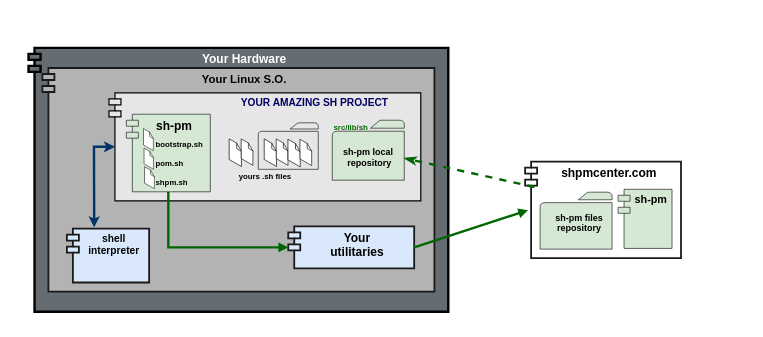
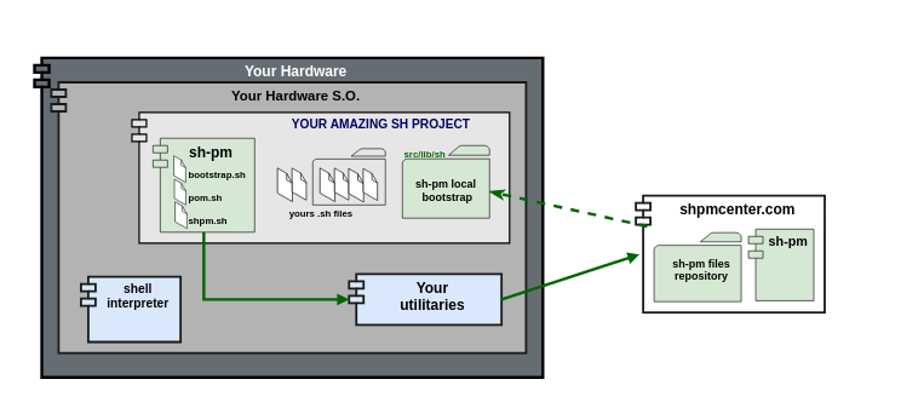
  <mxCell id="0" />
  <mxCell id="1" parent="0" />
  <mxCell id="2" value="" style="rounded=0;whiteSpace=wrap;html=1;fillColor=none;strokeColor=none;" parent="1" vertex="1"><mxGeometry x="20" y="20" width="1230" height="520" as="geometry" /></mxCell>
  <mxCell id="3" value="" style="group" parent="1" vertex="1" connectable="0"><mxGeometry x="890" y="294.33" width="350" height="170.0" as="geometry" /></mxCell>
  <mxCell id="4" value="" style="group" vertex="1" connectable="0" parent="3"><mxGeometry x="-120" y="-140" width="470" height="310.0" as="geometry" /></mxCell>
  <mxCell id="5" value="" style="ellipse;fillColor=#ffffff;rounded=0;fontSize=18;strokeColor=none;" vertex="1" parent="4"><mxGeometry y="155" width="148.421" height="155" as="geometry" /></mxCell>
  <mxCell id="6" value="" style="ellipse;fillColor=#ffffff;rounded=0;fontSize=18;strokeColor=none;" vertex="1" parent="4"><mxGeometry x="49.474" y="77.5" width="123.684" height="139.5" as="geometry" /></mxCell>
  <mxCell id="7" value="" style="ellipse;fillColor=#ffffff;rounded=0;fontSize=18;strokeColor=none;" vertex="1" parent="4"><mxGeometry x="296.842" y="124.0" width="173.158" height="186" as="geometry" /></mxCell>
  <mxCell id="8" value="" style="ellipse;fillColor=#ffffff;rounded=0;fontSize=18;strokeColor=none;" vertex="1" parent="4"><mxGeometry x="247.368" y="31.0" width="148.421" height="186" as="geometry" /></mxCell>
  <mxCell id="9" value="" style="ellipse;fillColor=#ffffff;rounded=0;fontSize=18;strokeColor=none;" vertex="1" parent="4"><mxGeometry x="222.632" width="98.947" height="186" as="geometry" /></mxCell>
  <mxCell id="10" value="" style="ellipse;fillColor=#ffffff;rounded=0;fontSize=18;strokeColor=none;" vertex="1" parent="4"><mxGeometry x="123.68" width="126.32" height="190" as="geometry" /></mxCell>
  <mxCell id="11" value="" style="verticalLabelPosition=bottom;verticalAlign=top;html=1;shape=mxgraph.basic.rect;fillColor2=none;strokeWidth=1;size=20;indent=5;rounded=0;fillColor=#ffffff;fontSize=18;strokeColor=none;" vertex="1" parent="4"><mxGeometry x="74.211" y="155" width="321.579" height="155" as="geometry" /></mxCell>
  <mxCell id="12" value="shpmcenter.com" style="shape=module;align=left;spacingLeft=20;align=center;verticalAlign=top;fontStyle=1;fontSize=20;strokeWidth=3;strokeColor=#1A1A1A;fillColor=none;" parent="4" vertex="1"><mxGeometry x="105" y="114.815" width="260" height="160.741" as="geometry" /></mxCell>
  <mxCell id="13" value="" style="pointerEvents=1;shadow=0;dashed=0;html=1;labelPosition=center;verticalLabelPosition=bottom;verticalAlign=top;outlineConnect=0;align=center;shape=mxgraph.office.concepts.folder;fontColor=#ffffff;fillColor=#D5E8D4;" parent="4" vertex="1"><mxGeometry x="130" y="165.67" width="120" height="95" as="geometry" /></mxCell>
  <mxCell id="14" value="&lt;b style=&quot;font-size: 15px&quot;&gt;&lt;font style=&quot;font-size: 15px&quot;&gt;sh-pm files&lt;br&gt;repository&lt;/font&gt;&lt;/b&gt;" style="text;html=1;align=center;verticalAlign=middle;resizable=0;points=[];autosize=1;" parent="4" vertex="1"><mxGeometry x="140" y="202" width="110" height="30" as="geometry" /></mxCell>
  <mxCell id="15" value="" style="group" vertex="1" connectable="0" parent="4"><mxGeometry x="260" y="134" width="110" height="140" as="geometry" /></mxCell>
  <mxCell id="16" value="sh-pm" style="shape=module;align=left;spacingLeft=20;align=center;verticalAlign=top;fontStyle=1;fontSize=18;fillColor=#d5e8d4;" vertex="1" parent="15"><mxGeometry y="26.838" width="90" height="98.616" as="geometry" /></mxCell>
  <mxCell id="17" value="Your Hardware" style="shape=module;align=left;spacingLeft=20;align=center;verticalAlign=top;fontStyle=1;fontSize=20;strokeWidth=4;fillColor=#656D73;fontColor=#FFFFFF;" parent="1" vertex="1"><mxGeometry x="46.88" y="79.33" width="700" height="440" as="geometry" /></mxCell>
- <mxCell id="18" value="Your Linux S.O." style="shape=module;align=left;spacingLeft=20;align=center;verticalAlign=top;fontStyle=1;fontSize=19;fillColor=#B3B3B3;strokeColor=#1A1A1A;strokeWidth=3;" parent="1" vertex="1"><mxGeometry x="70.01" y="112.92" width="653.75" height="372.83" as="geometry" /></mxCell>
+ <mxCell id="18" value="Your Hardware S.O." style="shape=module;align=left;spacingLeft=20;align=center;verticalAlign=top;fontStyle=1;fontSize=19;fillColor=#B3B3B3;strokeColor=#1A1A1A;strokeWidth=3;" parent="1" vertex="1"><mxGeometry x="70.01" y="112.92" width="653.75" height="372.83" as="geometry" /></mxCell>
  <mxCell id="19" value="shell &#10;interpreter" style="shape=module;align=left;spacingLeft=20;align=center;verticalAlign=top;fontStyle=1;fontSize=17;fillColor=#dae8fc;strokeWidth=3;strokeColor=#1A1A1A;" parent="1" vertex="1"><mxGeometry x="110.85" y="380.65" width="137.15" height="90" as="geometry" /></mxCell>
  <mxCell id="20" value="Your &#10;utilitaries" style="shape=module;align=left;spacingLeft=20;align=center;verticalAlign=top;fontStyle=1;fontSize=20;fillColor=#dae8fc;strokeWidth=3;strokeColor=#1A1A1A;" parent="1" vertex="1"><mxGeometry x="480" y="376.97" width="210" height="70" as="geometry" /></mxCell>
  <mxCell id="21" value="                               YOUR AMAZING SH PROJECT&#10;" style="shape=module;align=left;spacingLeft=20;align=center;verticalAlign=top;fontStyle=1;fontSize=17;strokeWidth=2;fillColor=#E6E6E6;fontColor=#000066;" parent="1" vertex="1"><mxGeometry x="181" y="154.33" width="520" height="180" as="geometry" /></mxCell>
- <mxCell id="22" value="" style="endArrow=classic;startArrow=classic;html=1;strokeWidth=4;exitX=0.332;exitY=-0.022;exitDx=0;exitDy=0;rounded=0;entryX=0;entryY=0.5;entryDx=10;entryDy=0;entryPerimeter=0;exitPerimeter=0;strokeColor=#003366;" parent="1" source="19" target="21" edge="1"><mxGeometry width="50" height="50" relative="1" as="geometry"><mxPoint x="289.57" y="364.33" as="sourcePoint" /><mxPoint x="240" y="229.33" as="targetPoint" /><Array as="points"><mxPoint x="156" y="244.33" /></Array></mxGeometry></mxCell>
  <mxCell id="23" value="" style="html=1;verticalAlign=bottom;endArrow=block;fontSize=20;exitX=0.5;exitY=1;exitDx=0;exitDy=0;fillColor=#e51400;strokeWidth=4;rounded=0;strokeColor=#006600;" parent="1" source="45" target="20" edge="1"><mxGeometry width="80" relative="1" as="geometry"><mxPoint x="520" y="237.33" as="sourcePoint" /><mxPoint x="470" y="395.813" as="targetPoint" /><Array as="points"><mxPoint x="280" y="412" /></Array></mxGeometry></mxCell>
  <mxCell id="24" value="" style="group" vertex="1" connectable="0" parent="1"><mxGeometry x="382" y="231.41" width="39.088" height="45.85" as="geometry" /></mxCell>
  <mxCell id="25" value="" style="verticalLabelPosition=bottom;html=1;verticalAlign=top;strokeWidth=1;align=left;outlineConnect=0;dashed=0;outlineConnect=0;shape=mxgraph.aws3d.file;aspect=fixed;strokeColor=#292929;" parent="24" vertex="1"><mxGeometry y="2.842e-14" width="20" height="45.85" as="geometry" /></mxCell>
  <mxCell id="26" value="" style="verticalLabelPosition=bottom;html=1;verticalAlign=top;strokeWidth=1;align=center;outlineConnect=0;dashed=0;outlineConnect=0;shape=mxgraph.aws3d.file;aspect=fixed;strokeColor=#292929;" parent="24" vertex="1"><mxGeometry x="20.002" width="19.086" height="43.75" as="geometry" /></mxCell>
  <mxCell id="27" value="&lt;p style=&quot;line-height: 80%&quot;&gt;&lt;/p&gt;&lt;div style=&quot;text-align: left ; font-size: 13px&quot;&gt;&lt;b&gt;yours .sh files&lt;/b&gt;&lt;/div&gt;&lt;p&gt;&lt;/p&gt;" style="text;html=1;align=center;verticalAlign=middle;resizable=0;points=[];autosize=1;" vertex="1" parent="1"><mxGeometry x="390.998" y="274.332" width="100" height="40" as="geometry" /></mxCell>
  <mxCell id="28" value="" style="html=1;verticalAlign=bottom;endArrow=block;fontSize=20;exitX=1;exitY=0.5;exitDx=0;exitDy=0;fillColor=#e51400;strokeWidth=4;strokeColor=#006600;" parent="1" source="20" edge="1"><mxGeometry width="80" relative="1" as="geometry"><mxPoint x="722.12" y="416.69" as="sourcePoint" /><mxPoint x="880" y="350" as="targetPoint" /></mxGeometry></mxCell>
  <mxCell id="29" value="" style="html=1;verticalAlign=bottom;endArrow=classicThin;dashed=1;endSize=8;fontSize=20;exitX=0.06;exitY=0.263;exitDx=0;exitDy=0;exitPerimeter=0;fillColor=#e51400;strokeWidth=4;endFill=1;rounded=0;strokeColor=#006600;" parent="1" source="12" target="31" edge="1"><mxGeometry relative="1" as="geometry"><mxPoint x="810" y="204.33" as="sourcePoint" /><mxPoint x="530" y="102.33" as="targetPoint" /><Array as="points" /></mxGeometry></mxCell>
  <mxCell id="30" value="" style="group" vertex="1" connectable="0" parent="1"><mxGeometry x="530" y="200" width="143.46" height="130" as="geometry" /></mxCell>
  <mxCell id="31" value="" style="pointerEvents=1;shadow=0;dashed=0;html=1;labelPosition=center;verticalLabelPosition=bottom;verticalAlign=top;outlineConnect=0;align=center;shape=mxgraph.office.concepts.folder;fontColor=#ffffff;fillColor=#D5E8D4;" parent="30" vertex="1"><mxGeometry x="23.46" width="120" height="100" as="geometry" /></mxCell>
  <mxCell id="32" value="&lt;p style=&quot;line-height: 80%&quot;&gt;&lt;/p&gt;&lt;div style=&quot;text-align: left ; font-size: 13px&quot;&gt;&lt;b&gt;&lt;font color=&quot;#006600&quot;&gt;src/lib/sh&lt;/font&gt;&lt;/b&gt;&lt;/div&gt;&lt;p&gt;&lt;/p&gt;" style="text;html=1;align=center;verticalAlign=middle;resizable=0;points=[];autosize=1;" vertex="1" parent="30"><mxGeometry x="18.748" y="-9.284" width="70" height="40" as="geometry" /></mxCell>
  <mxCell id="33" value="" style="group" vertex="1" connectable="0" parent="30"><mxGeometry y="29.783" width="107.5" height="84.763" as="geometry" /></mxCell>
- <mxCell id="34" value="&lt;b style=&quot;font-size: 15px&quot;&gt;&lt;font style=&quot;font-size: 15px&quot;&gt;sh-pm local&amp;nbsp;&lt;br&gt;repository&lt;/font&gt;&lt;/b&gt;" style="text;html=1;align=center;verticalAlign=middle;resizable=0;points=[];autosize=1;" parent="33" vertex="1"><mxGeometry x="34.998" y="16.369" width="100" height="30" as="geometry" /></mxCell>
+ <mxCell id="34" value="&lt;b style=&quot;font-size: 15px&quot;&gt;&lt;font style=&quot;font-size: 15px&quot;&gt;sh-pm local&amp;nbsp;&lt;br&gt;bootstrap&lt;/font&gt;&lt;/b&gt;" style="text;html=1;align=center;verticalAlign=middle;resizable=0;points=[];autosize=1;" parent="33" vertex="1"><mxGeometry x="34.998" y="16.369" width="100" height="30" as="geometry" /></mxCell>
  <mxCell id="35" value="" style="group" vertex="1" connectable="0" parent="1"><mxGeometry x="430" y="204.33" width="100" height="77.5" as="geometry" /></mxCell>
  <mxCell id="36" value="" style="pointerEvents=1;shadow=0;dashed=0;html=1;labelPosition=center;verticalLabelPosition=bottom;verticalAlign=top;outlineConnect=0;align=center;shape=mxgraph.office.concepts.folder;fontColor=#ffffff;fillColor=none;" vertex="1" parent="35"><mxGeometry width="100" height="77.5" as="geometry" /></mxCell>
  <mxCell id="37" value="" style="group" vertex="1" connectable="0" parent="35"><mxGeometry x="10.46" y="27.08" width="78.628" height="46.44" as="geometry" /></mxCell>
  <mxCell id="38" value="" style="group" vertex="1" connectable="0" parent="37"><mxGeometry width="39.088" height="45.85" as="geometry" /></mxCell>
  <mxCell id="39" value="" style="verticalLabelPosition=bottom;html=1;verticalAlign=top;strokeWidth=1;align=left;outlineConnect=0;dashed=0;outlineConnect=0;shape=mxgraph.aws3d.file;aspect=fixed;strokeColor=#292929;" vertex="1" parent="38"><mxGeometry y="2.842e-14" width="20" height="45.85" as="geometry" /></mxCell>
  <mxCell id="40" value="" style="verticalLabelPosition=bottom;html=1;verticalAlign=top;strokeWidth=1;align=center;outlineConnect=0;dashed=0;outlineConnect=0;shape=mxgraph.aws3d.file;aspect=fixed;strokeColor=#292929;" vertex="1" parent="38"><mxGeometry x="20.002" width="19.086" height="43.75" as="geometry" /></mxCell>
  <mxCell id="41" value="" style="group" vertex="1" connectable="0" parent="37"><mxGeometry x="39.54" y="0.59" width="39.088" height="45.85" as="geometry" /></mxCell>
  <mxCell id="42" value="" style="verticalLabelPosition=bottom;html=1;verticalAlign=top;strokeWidth=1;align=left;outlineConnect=0;dashed=0;outlineConnect=0;shape=mxgraph.aws3d.file;aspect=fixed;strokeColor=#292929;" vertex="1" parent="41"><mxGeometry y="2.842e-14" width="20" height="45.85" as="geometry" /></mxCell>
  <mxCell id="43" value="" style="verticalLabelPosition=bottom;html=1;verticalAlign=top;strokeWidth=1;align=center;outlineConnect=0;dashed=0;outlineConnect=0;shape=mxgraph.aws3d.file;aspect=fixed;strokeColor=#292929;" vertex="1" parent="41"><mxGeometry x="20.002" width="19.086" height="43.75" as="geometry" /></mxCell>
  <mxCell id="44" value="" style="group" vertex="1" connectable="0" parent="1"><mxGeometry x="210" y="190" width="160.84" height="144.33" as="geometry" /></mxCell>
  <mxCell id="45" value="sh-pm" style="shape=module;align=left;spacingLeft=20;align=center;verticalAlign=top;fontStyle=1;fontSize=20;fillColor=#d5e8d4;" parent="44" vertex="1"><mxGeometry width="140" height="129.33" as="geometry" /></mxCell>
  <mxCell id="46" value="" style="group" vertex="1" connectable="0" parent="44"><mxGeometry x="30" y="4.18" width="130.84" height="140.15" as="geometry" /></mxCell>
  <mxCell id="47" value="" style="group" vertex="1" connectable="0" parent="46"><mxGeometry y="20.15" width="16.09" height="100" as="geometry" /></mxCell>
  <mxCell id="48" value="&lt;span style=&quot;color: rgba(0 , 0 , 0 , 0) ; font-family: monospace ; font-size: 0px&quot;&gt;POM&lt;/span&gt;" style="verticalLabelPosition=bottom;html=1;verticalAlign=top;strokeWidth=1;align=center;outlineConnect=0;dashed=0;outlineConnect=0;shape=mxgraph.aws3d.file;aspect=fixed;strokeColor=#292929;" vertex="1" parent="47"><mxGeometry x="-0.843" width="15.905" height="36.458" as="geometry" /></mxCell>
  <mxCell id="49" value="&lt;br&gt;&lt;br&gt;&lt;br&gt;&lt;br&gt;" style="verticalLabelPosition=bottom;html=1;verticalAlign=top;strokeWidth=1;align=center;outlineConnect=0;dashed=0;outlineConnect=0;shape=mxgraph.aws3d.file;aspect=fixed;strokeColor=#292929;" vertex="1" parent="47"><mxGeometry y="32.5" width="15.267" height="35" as="geometry" /></mxCell>
  <mxCell id="50" value="" style="verticalLabelPosition=bottom;html=1;verticalAlign=top;strokeWidth=1;align=center;outlineConnect=0;dashed=0;outlineConnect=0;shape=mxgraph.aws3d.file;aspect=fixed;strokeColor=#292929;" vertex="1" parent="47"><mxGeometry x="0.843" y="63.542" width="15.905" height="36.458" as="geometry" /></mxCell>
  <mxCell id="51" value="" style="group" vertex="1" connectable="0" parent="46"><mxGeometry x="0.84" width="130" height="140.15" as="geometry" /></mxCell>
  <mxCell id="52" value="&lt;p style=&quot;line-height: 80%&quot;&gt;&lt;/p&gt;&lt;div style=&quot;text-align: left ; font-size: 13px&quot;&gt;&lt;b&gt;&lt;font style=&quot;font-size: 13px&quot;&gt;&lt;br&gt;&lt;/font&gt;&lt;/b&gt;&lt;/div&gt;&lt;div style=&quot;text-align: left ; font-size: 13px&quot;&gt;&lt;b&gt;&lt;font style=&quot;font-size: 13px&quot;&gt;bootstrap.sh&lt;/font&gt;&lt;/b&gt;&lt;/div&gt;&lt;div style=&quot;text-align: left ; font-size: 13px&quot;&gt;&lt;br&gt;&lt;/div&gt;&lt;b style=&quot;font-size: 13px&quot;&gt;&lt;div style=&quot;text-align: left&quot;&gt;&lt;b&gt;&lt;font style=&quot;font-size: 13px&quot;&gt;pom.sh&lt;/font&gt;&lt;/b&gt;&lt;/div&gt;&lt;/b&gt;&lt;div style=&quot;text-align: left ; font-size: 13px&quot;&gt;&lt;br&gt;&lt;/div&gt;&lt;b style=&quot;font-size: 13px&quot;&gt;&lt;div style=&quot;text-align: left&quot;&gt;&lt;b&gt;&lt;font style=&quot;font-size: 13px&quot;&gt;shpm.sh&lt;/font&gt;&lt;/b&gt;&lt;/div&gt;&lt;/b&gt;&lt;p&gt;&lt;/p&gt;" style="text;html=1;align=center;verticalAlign=middle;resizable=0;points=[];autosize=1;" vertex="1" parent="51"><mxGeometry x="11.818" y="15.152" width="90" height="110" as="geometry" /></mxCell>
